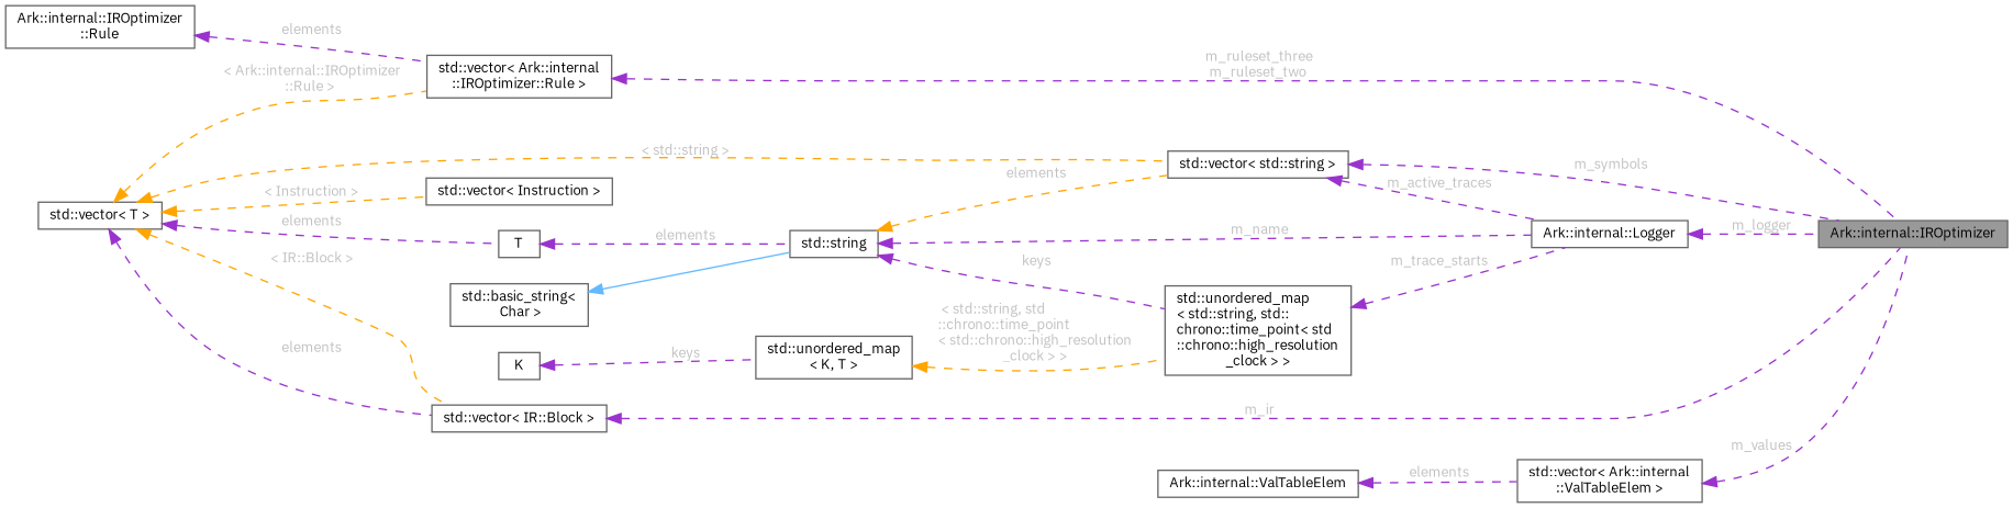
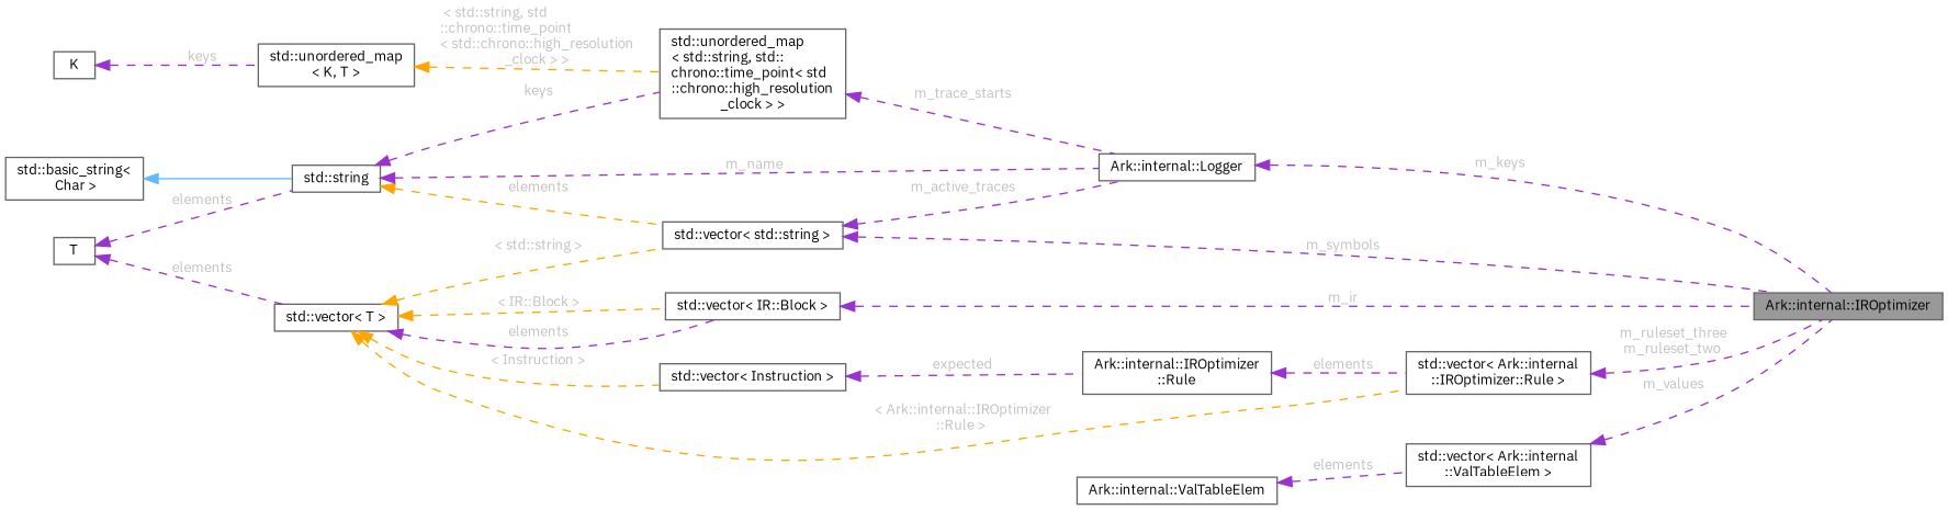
  digraph {
    fontname="IBM Plex Sans"
    rankdir=LR
    node [color=gray40 fillcolor=white fontname="IBM Plex Sans" fontsize=10 shape=box style=filled]
    edge [color=darkorchid3 dir=back fontcolor=grey fontname="IBM Plex Sans" fontsize=10 labelfontname=Helvetica labelfontsize=10 style=dashed]
    n1 [fillcolor=grey60 fontcolor=black height=0.2 label="Ark::internal::IROptimizer" width=0.4]
    n2 [height=0.2 label="std::vector\< Ark::internal\l::IROptimizer::Rule \>" width=0.4]
    n3 [height=0.2 label="Ark::internal::IROptimizer\l::Rule" width=0.4]
    n4 [height=0.2 label="std::vector\< Instruction \>" width=0.4]
    n5 [height=0.2 label="std::vector\< T \>" width=0.4]
    n6 [height=0.2 label="std::vector\< std::string \>" width=0.4]
    n7 [height=0.2 label="std::vector\< IR::Block \>" width=0.4]
    n8 [height=0.2 label="Ark::internal::Logger" width=0.4]
    n9 [height=0.2 label="std::vector\< Ark::internal\l::ValTableElem \>" width=0.4]
    n10 [height=0.2 label=T width=0.4]
    n11 [height=0.2 label="std::string" width=0.4]
    n12 [height=0.2 label="std::unordered_map\l\< K, T \>" width=0.4]
    n13 [height=0.2 label="std::unordered_map\l\< std::string, std::\lchrono::time_point\< std\l::chrono::high_resolution\l_clock \> \>" width=0.4]
    n14 [height=0.2 label="std::basic_string\<\l Char \>" width=0.4]
    n15 [height=0.2 label=K width=0.4]
    n16 [height=0.2 label="Ark::internal::ValTableElem" width=0.4]
    n2 -> n1 [label=" m_ruleset_three\nm_ruleset_two"]
    n3 -> n2 [label=" elements"]
+   n4 -> n3 [label=" expected"]
    n5 -> n2 [color=orange label=" \< Ark::internal::IROptimizer\l::Rule \>"]
    n5 -> n4 [color=orange label=" \< Instruction \>"]
    n5 -> n6 [color=orange label=" \< std::string \>"]
    n5 -> n7 [label=" elements"]
    n5 -> n7 [color=orange label=" \< IR::Block \>"]
    n6 -> n1 [label=" m_symbols"]
    n6 -> n8 [label=" m_active_traces"]
    n7 -> n1 [label=" m_ir"]
-   n8 -> n1 [label=" m_logger"]
+   n8 -> n1 [label=" m_keys"]
    n9 -> n1 [label=" m_values"]
-   n5 -> n10 [label=" elements"]
+   n10 -> n5 [label=" elements"]
    n10 -> n11 [label=" elements"]
    n11 -> n6 [color=orange label=" elements"]
    n11 -> n8 [label=" m_name"]
    n11 -> n13 [label=" keys"]
    n12 -> n13 [color=orange label=" \< std::string, std\l::chrono::time_point\l\< std::chrono::high_resolution\l_clock \> \>"]
    n13 -> n8 [label=" m_trace_starts"]
    n14 -> n11 [color=steelblue1 style=solid fontcolor=""]
    n15 -> n12 [label=" keys"]
    n16 -> n9 [label=" elements"]
  }
